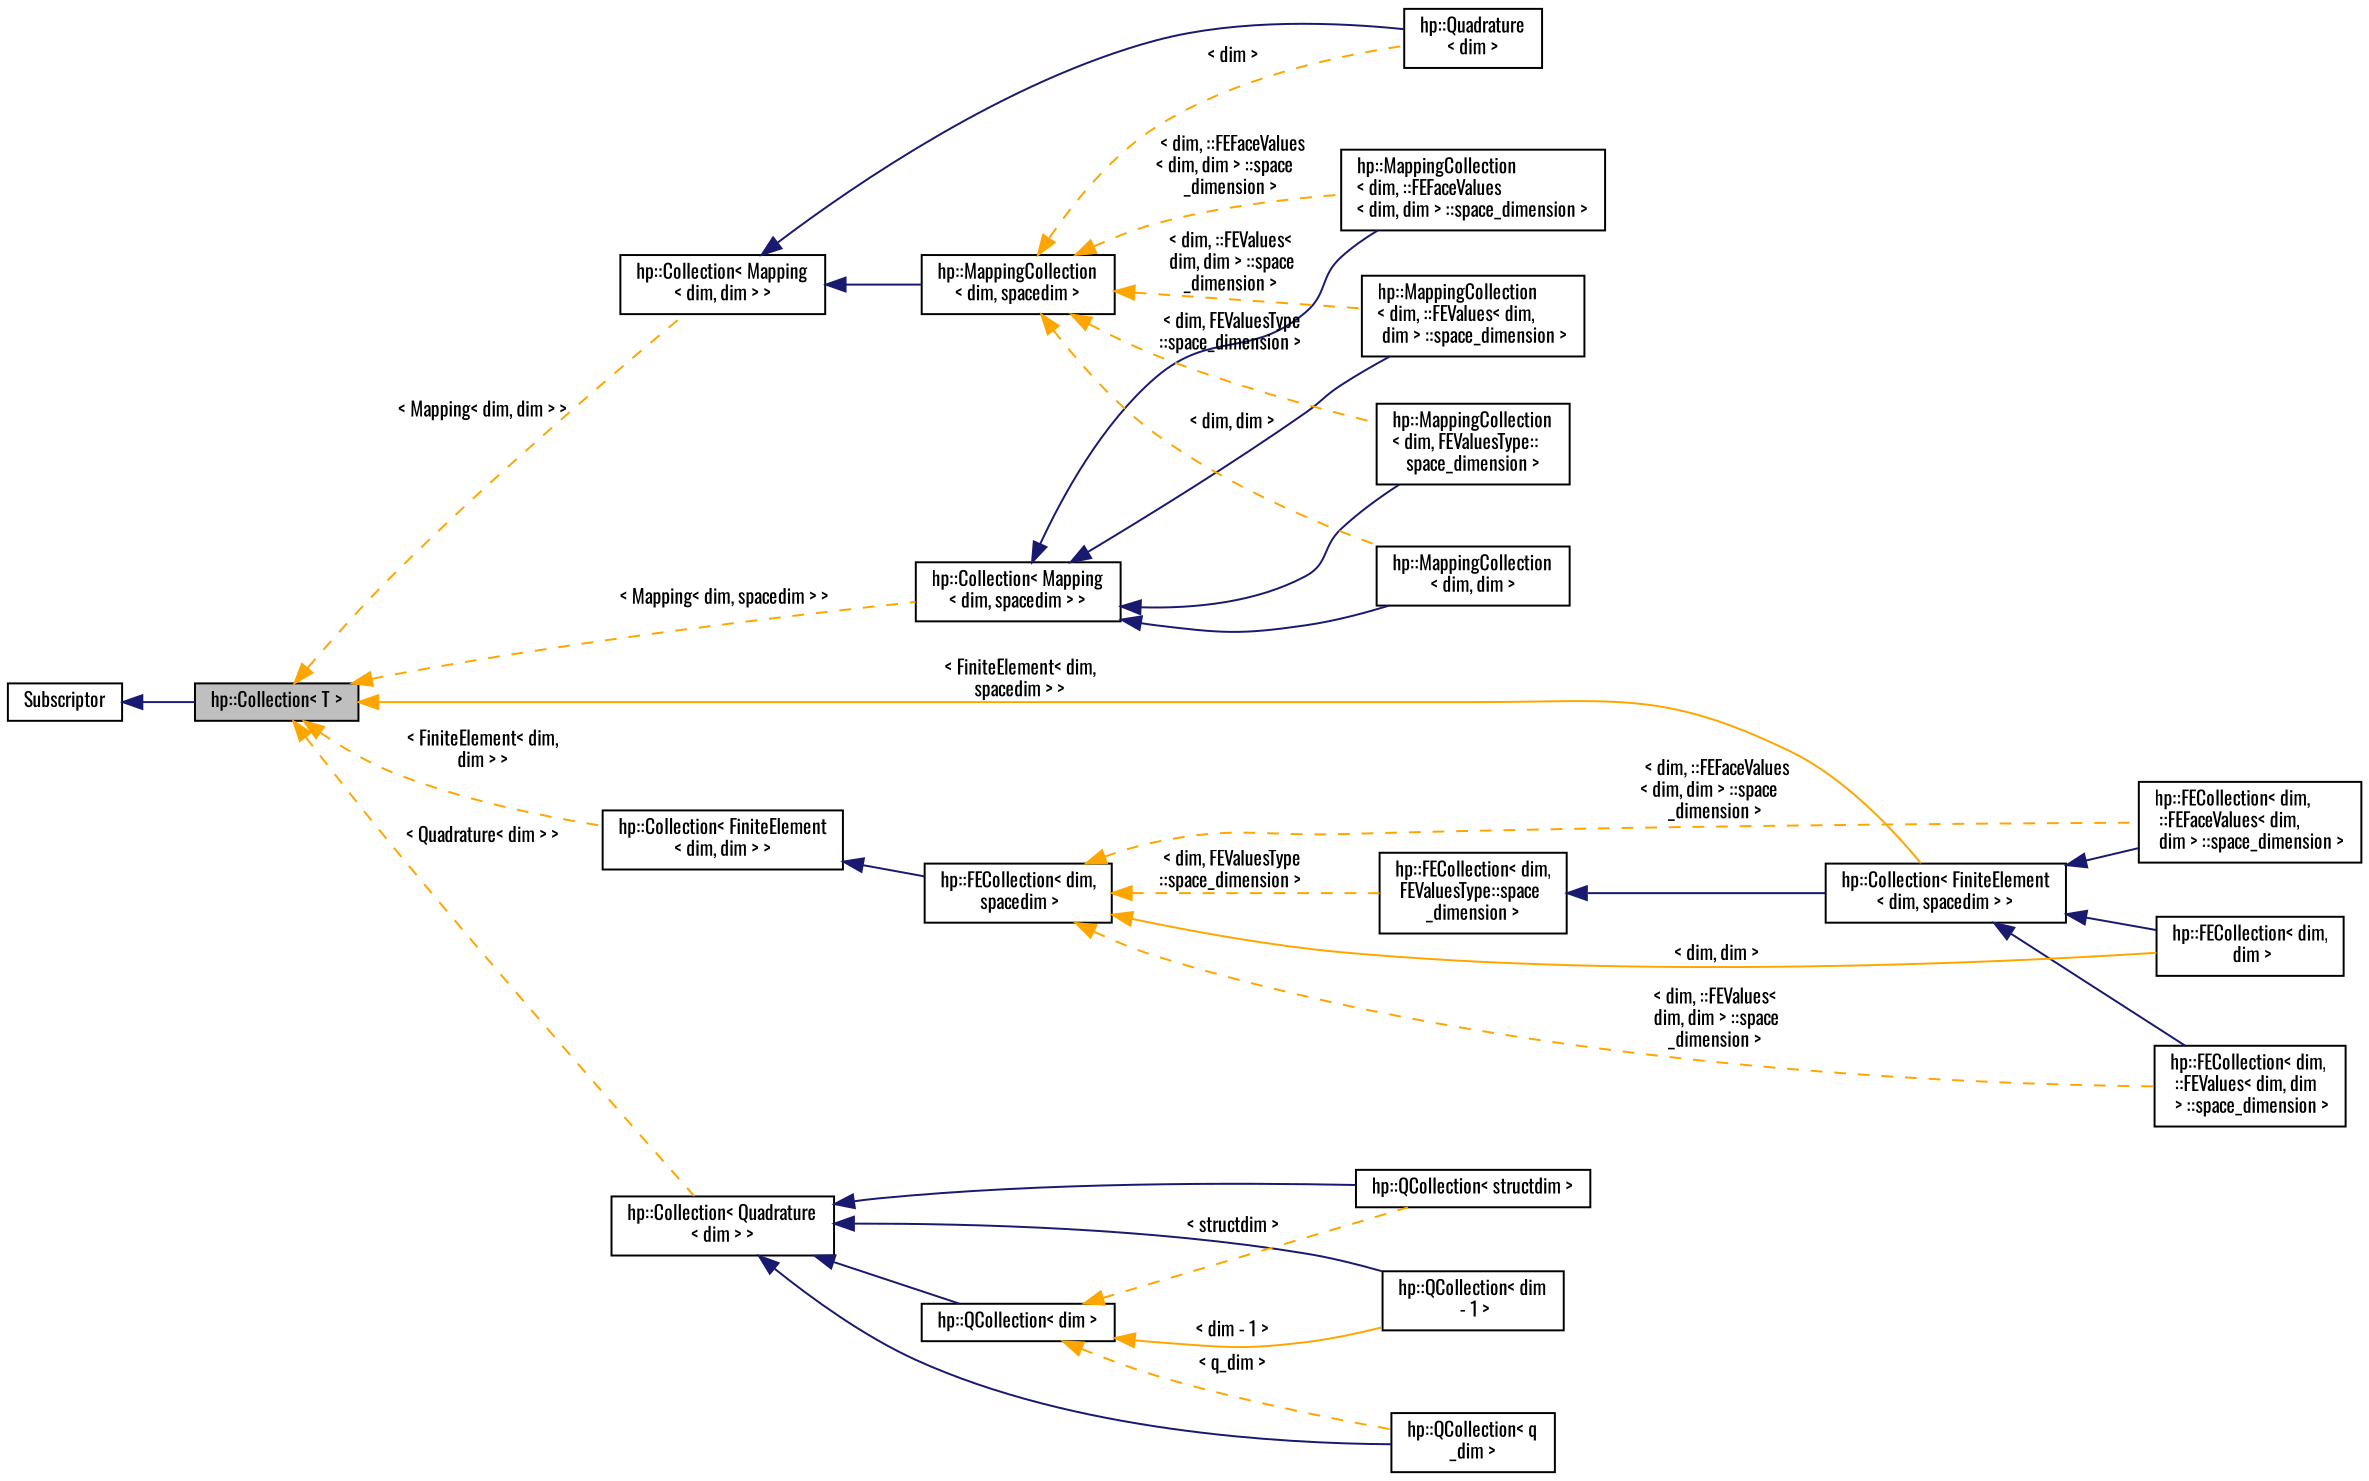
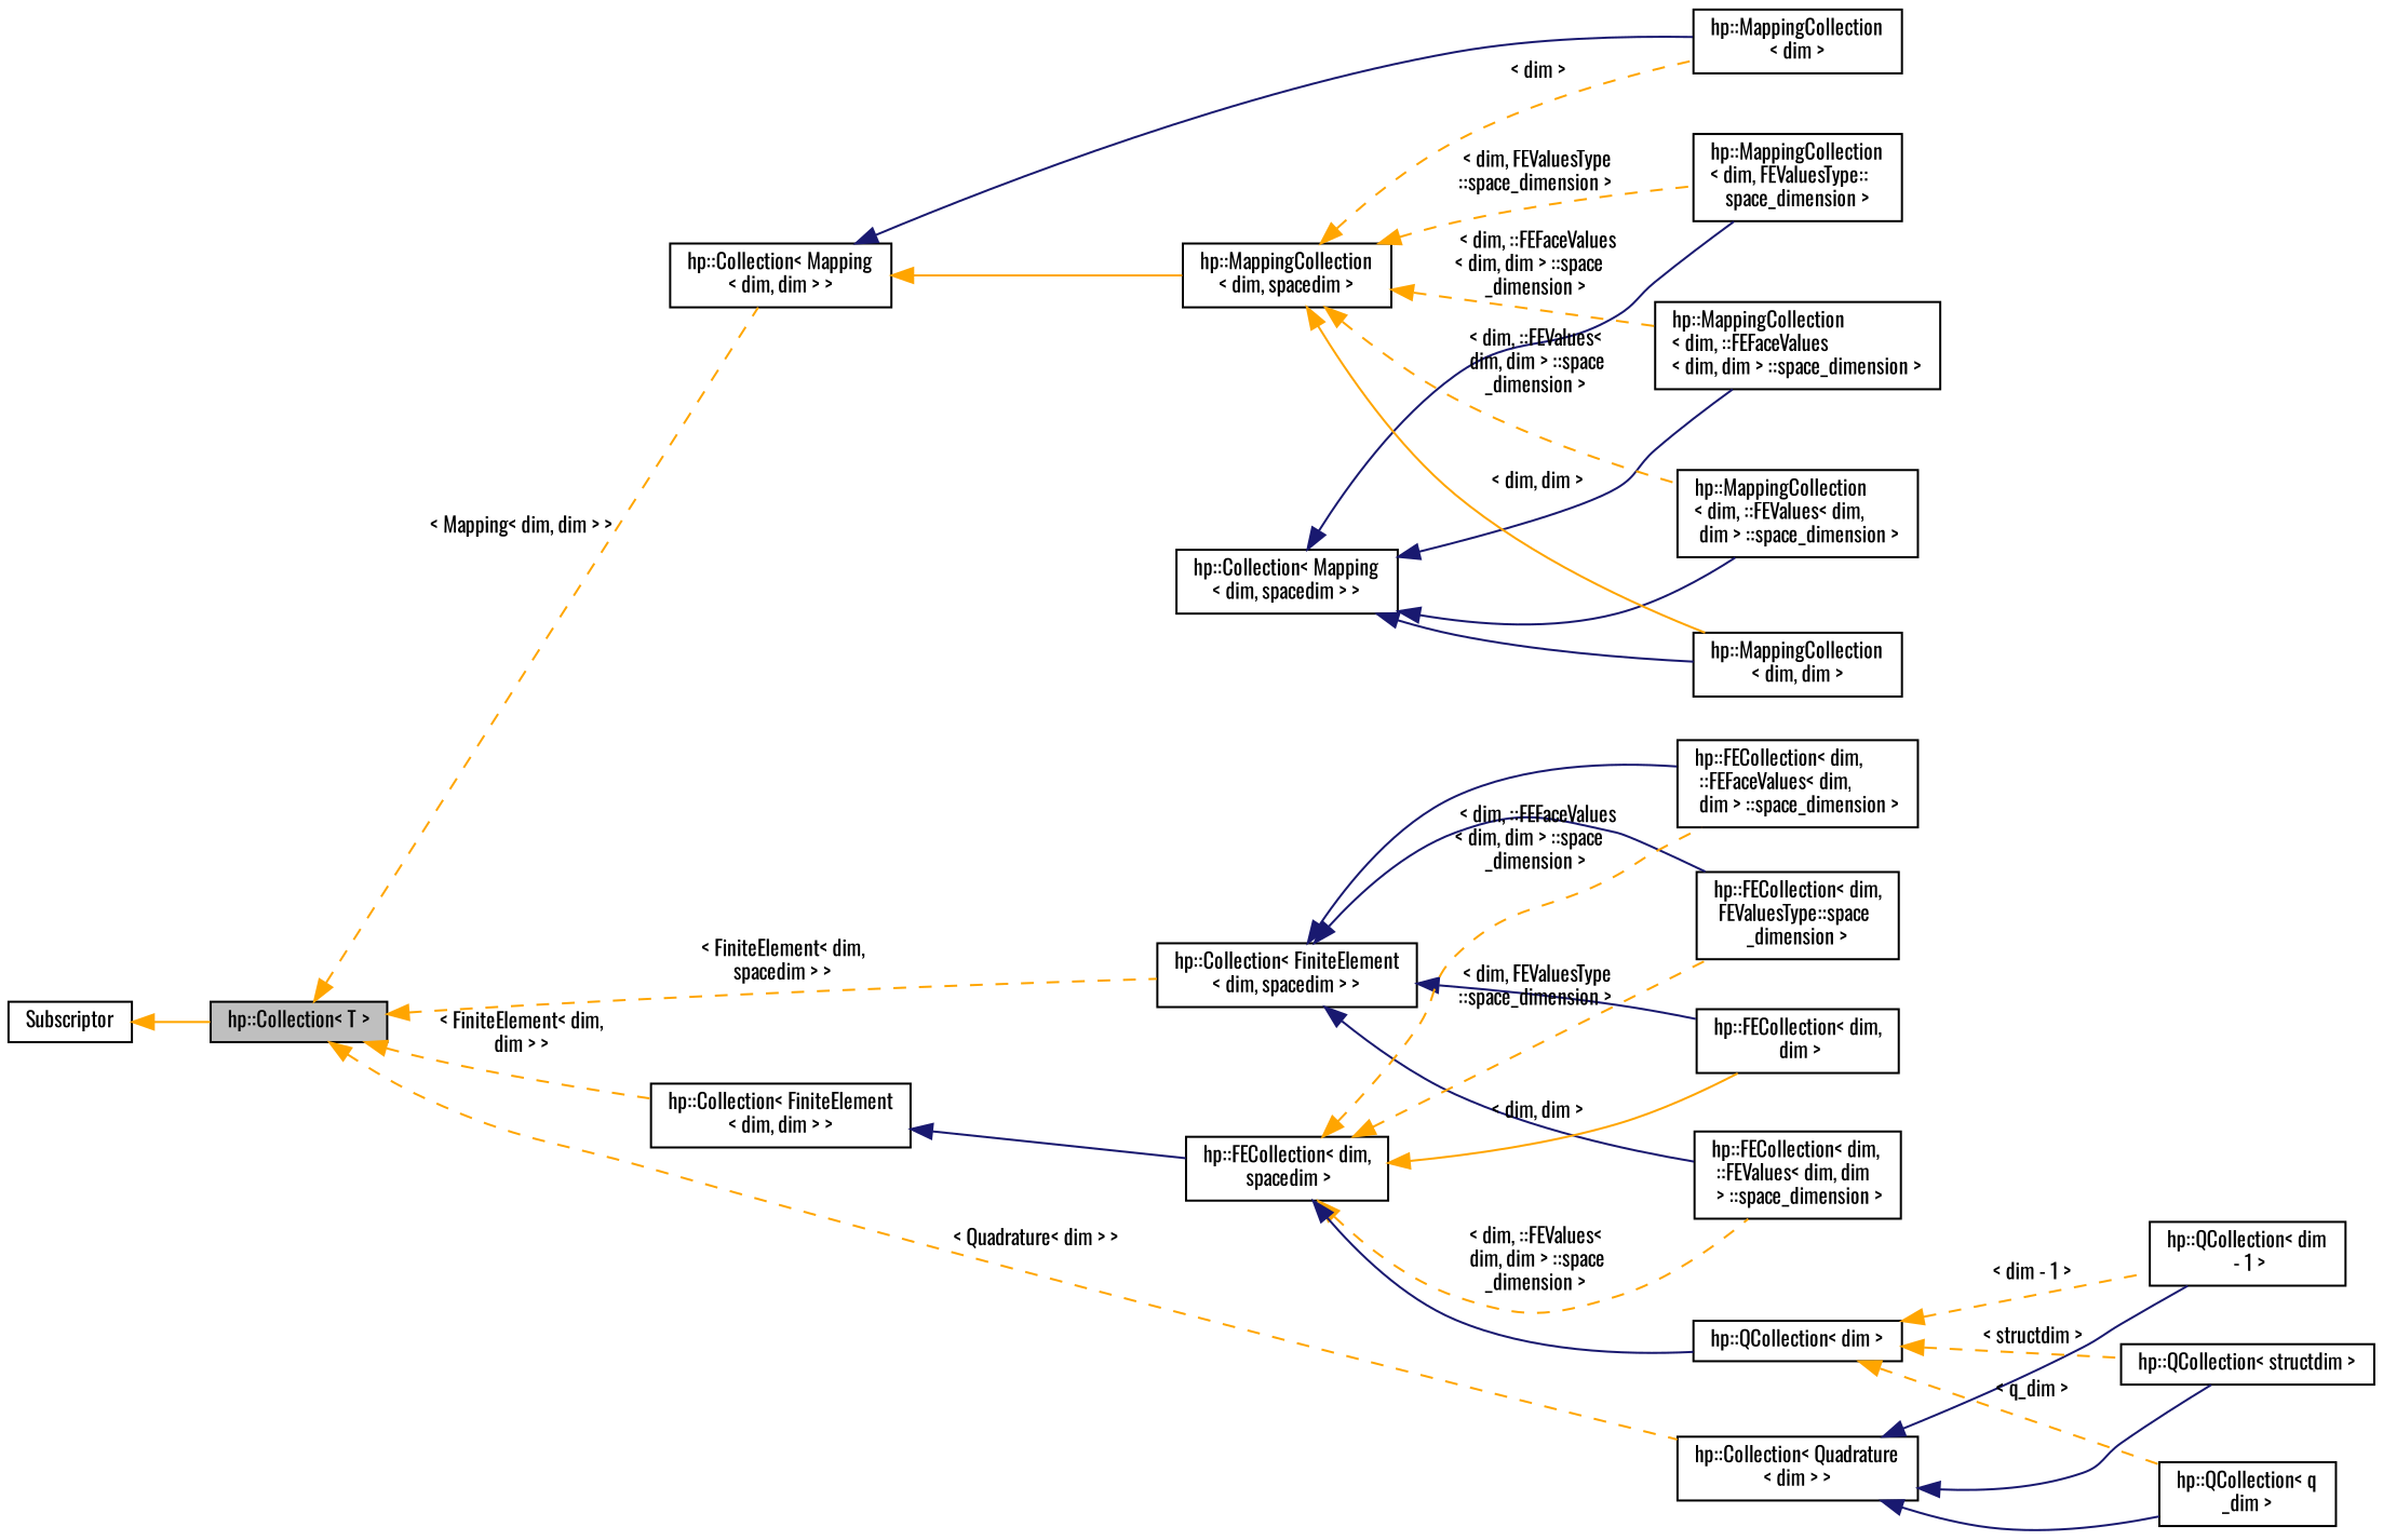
  digraph {
    fontname=Oswald
    rankdir=LR
    node [color=black fillcolor=white fontname=Oswald fontsize=10 shape=record style=filled]
    edge [color=orange dir=back fontname=Oswald fontsize=10 labelfontname=Helvetica labelfontsize=10 style=solid]
    n1 [fillcolor=grey75 fontcolor=black height=0.2 label="hp::Collection\< T \>" width=0.4]
    n2 [height=0.2 label="hp::Collection\< Mapping\l\< dim, dim \> \>" width=0.4]
    n3 [height=0.2 label="hp::Collection\< FiniteElement\l\< dim, spacedim \> \>" width=0.4]
    n4 [height=0.2 label="hp::Collection\< Mapping\l\< dim, spacedim \> \>" width=0.4]
    n5 [height=0.2 label="hp::Collection\< Quadrature\l\< dim \> \>" width=0.4]
    n6 [height=0.2 label="hp::Collection\< FiniteElement\l\< dim, dim \> \>" width=0.4]
    n7 [height=0.2 label="hp::MappingCollection\l\< dim, spacedim \>" width=0.4]
-   n8 [height=0.2 label="hp::Quadrature\l\< dim \>" width=0.4]
+   n8 [height=0.2 label="hp::MappingCollection\l\< dim \>" width=0.4]
    n9 [height=0.2 label="hp::FECollection\< dim,\l ::FEFaceValues\< dim,\l dim \> ::space_dimension \>" width=0.4]
    n10 [height=0.2 label="hp::FECollection\< dim,\l ::FEValues\< dim, dim\l \> ::space_dimension \>" width=0.4]
    n11 [height=0.2 label="hp::FECollection\< dim,\l dim \>" width=0.4]
    n12 [height=0.2 label="hp::FECollection\< dim,\l FEValuesType::space\l_dimension \>" width=0.4]
    n13 [height=0.2 label="hp::MappingCollection\l\< dim, FEValuesType::\lspace_dimension \>" width=0.4]
    n14 [height=0.2 label="hp::MappingCollection\l\< dim, ::FEValues\< dim,\l dim \> ::space_dimension \>" width=0.4]
    n15 [height=0.2 label="hp::MappingCollection\l\< dim, dim \>" width=0.4]
    n16 [height=0.2 label="hp::MappingCollection\l\< dim, ::FEFaceValues\l\< dim, dim \> ::space_dimension \>" width=0.4]
    n17 [height=0.2 label="hp::QCollection\< dim \>" width=0.4]
    n18 [height=0.2 label="hp::QCollection\< dim\l - 1 \>" width=0.4]
    n19 [height=0.2 label="hp::QCollection\< q\l_dim \>" width=0.4]
    n20 [height=0.2 label="hp::QCollection\< structdim \>" width=0.4]
    n21 [height=0.2 label="hp::FECollection\< dim,\l spacedim \>" width=0.4]
    n22 [height=0.2 label=Subscriptor width=0.4]
    n1 -> n2 [label=" \< Mapping\< dim, dim \> \>" style=dashed]
-   n1 -> n3 [label=" \< FiniteElement\< dim,\l spacedim \> \>"]
-   n1 -> n4 [label=" \< Mapping\< dim, spacedim \> \>" style=dashed]
+   n1 -> n3 [label=" \< FiniteElement\< dim,\l spacedim \> \>" style=dashed]
    n1 -> n5 [label=" \< Quadrature\< dim \> \>" style=dashed]
    n1 -> n6 [label=" \< FiniteElement\< dim,\l dim \> \>" style=dashed]
-   n2 -> n7 [color=midnightblue]
+   n2 -> n7
    n2 -> n8 [color=midnightblue]
    n3 -> n9 [color=midnightblue]
    n3 -> n10 [color=midnightblue]
    n3 -> n11 [color=midnightblue]
-   n12 -> n3 [color=midnightblue]
+   n3 -> n12 [color=midnightblue]
    n4 -> n13 [color=midnightblue]
    n4 -> n14 [color=midnightblue]
    n4 -> n15 [color=midnightblue]
    n4 -> n16 [color=midnightblue]
-   n5 -> n17 [color=midnightblue]
+   n21 -> n17 [color=midnightblue]
    n5 -> n18 [color=midnightblue]
    n5 -> n19 [color=midnightblue]
    n5 -> n20 [color=midnightblue]
    n6 -> n21 [color=midnightblue]
    n7 -> n8 [label=" \< dim \>" style=dashed]
    n7 -> n13 [label=" \< dim, FEValuesType\l::space_dimension \>" style=dashed]
    n7 -> n14 [label=" \< dim, ::FEValues\<\l dim, dim \> ::space\l_dimension \>" style=dashed]
-   n7 -> n15 [label=" \< dim, dim \>" style=dashed]
+   n7 -> n15 [label=" \< dim, dim \>"]
    n7 -> n16 [label=" \< dim, ::FEFaceValues\l\< dim, dim \> ::space\l_dimension \>" style=dashed]
-   n17 -> n18 [label=" \< dim - 1 \>"]
+   n17 -> n18 [label=" \< dim - 1 \>" style=dashed]
    n17 -> n19 [label=" \< q_dim \>" style=dashed]
    n17 -> n20 [label=" \< structdim \>" style=dashed]
    n21 -> n9 [label=" \< dim, ::FEFaceValues\l\< dim, dim \> ::space\l_dimension \>" style=dashed]
    n21 -> n10 [label=" \< dim, ::FEValues\<\l dim, dim \> ::space\l_dimension \>" style=dashed]
    n21 -> n11 [label=" \< dim, dim \>"]
    n21 -> n12 [label=" \< dim, FEValuesType\l::space_dimension \>" style=dashed]
-   n22 -> n1 [color=midnightblue]
+   n22 -> n1
  }
